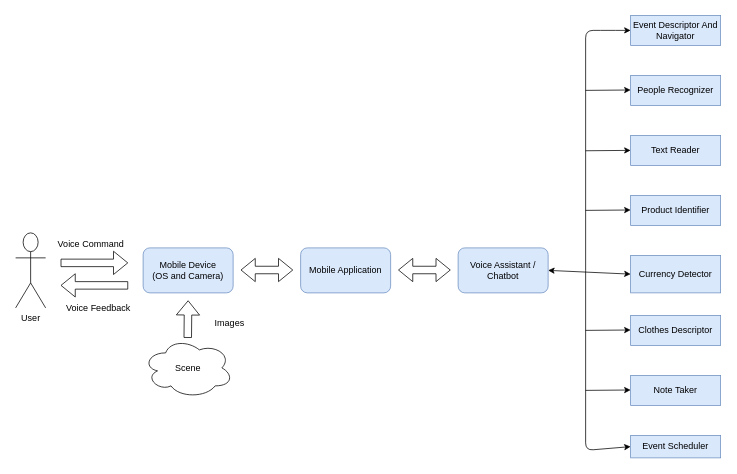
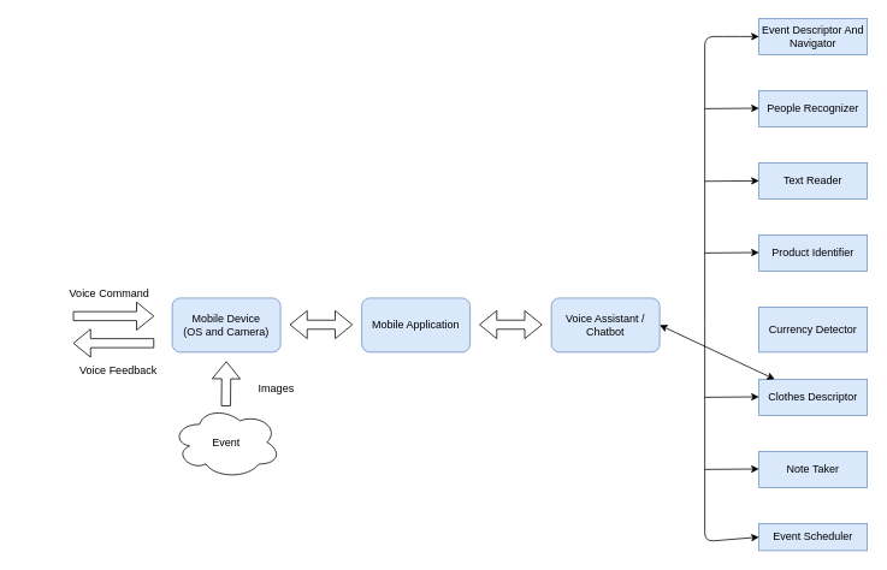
  <mxCell id="0" />
  <mxCell id="1" parent="0" />
- <mxCell id="2" value="User" style="shape=umlActor;verticalLabelPosition=bottom;verticalAlign=top;html=1;outlineConnect=0;" vertex="1" parent="1"><mxGeometry x="20" y="310" width="40" height="100" as="geometry" /></mxCell>
  <mxCell id="3" value="Mobile Device &lt;br&gt;(OS and Camera)" style="rounded=1;whiteSpace=wrap;html=1;fillColor=#dae8fc;strokeColor=#6c8ebf;" vertex="1" parent="1"><mxGeometry x="190" y="330" width="120" height="60" as="geometry" /></mxCell>
  <mxCell id="4" value="Mobile Application" style="rounded=1;whiteSpace=wrap;html=1;fillColor=#dae8fc;strokeColor=#6c8ebf;" vertex="1" parent="1"><mxGeometry x="400" y="330" width="120" height="60" as="geometry" /></mxCell>
  <mxCell id="5" value="Voice Assistant / Chatbot" style="rounded=1;whiteSpace=wrap;html=1;fillColor=#dae8fc;strokeColor=#6c8ebf;" vertex="1" parent="1"><mxGeometry x="610" y="330" width="120" height="60" as="geometry" /></mxCell>
- <mxCell id="6" value="Scene" style="ellipse;shape=cloud;whiteSpace=wrap;html=1;" vertex="1" parent="1"><mxGeometry x="190" y="450" width="120" height="80" as="geometry" /></mxCell>
+ <mxCell id="6" value="Event" style="ellipse;shape=cloud;whiteSpace=wrap;html=1;" vertex="1" parent="1"><mxGeometry x="190" y="450" width="120" height="80" as="geometry" /></mxCell>
  <mxCell id="7" value="" style="shape=flexArrow;endArrow=classic;startArrow=classic;html=1;" edge="1" parent="1"><mxGeometry width="50" height="50" relative="1" as="geometry"><mxPoint x="320" y="359.5" as="sourcePoint" /><mxPoint x="390" y="359.5" as="targetPoint" /></mxGeometry></mxCell>
  <mxCell id="8" value="" style="shape=flexArrow;endArrow=classic;startArrow=classic;html=1;" edge="1" parent="1"><mxGeometry width="50" height="50" relative="1" as="geometry"><mxPoint x="530" y="359.5" as="sourcePoint" /><mxPoint x="600" y="359.5" as="targetPoint" /></mxGeometry></mxCell>
  <mxCell id="9" value="" style="shape=flexArrow;endArrow=classic;html=1;" edge="1" parent="1"><mxGeometry width="50" height="50" relative="1" as="geometry"><mxPoint x="249.5" y="450" as="sourcePoint" /><mxPoint x="250" y="400" as="targetPoint" /></mxGeometry></mxCell>
  <mxCell id="10" value="Event Descriptor And Navigator" style="rounded=0;whiteSpace=wrap;html=1;fillColor=#dae8fc;strokeColor=#6c8ebf;" vertex="1" parent="1"><mxGeometry x="840" y="20" width="120" height="40" as="geometry" /></mxCell>
  <mxCell id="11" value="People Recognizer" style="rounded=0;whiteSpace=wrap;html=1;fillColor=#dae8fc;strokeColor=#6c8ebf;" vertex="1" parent="1"><mxGeometry x="840" y="100" width="120" height="40" as="geometry" /></mxCell>
  <mxCell id="12" value="Text Reader" style="rounded=0;whiteSpace=wrap;html=1;fillColor=#dae8fc;strokeColor=#6c8ebf;" vertex="1" parent="1"><mxGeometry x="840" y="180" width="120" height="40" as="geometry" /></mxCell>
  <mxCell id="13" value="Product Identifier" style="rounded=0;whiteSpace=wrap;html=1;fillColor=#dae8fc;strokeColor=#6c8ebf;" vertex="1" parent="1"><mxGeometry x="840" y="260" width="120" height="40" as="geometry" /></mxCell>
  <mxCell id="14" value="Currency Detector" style="rounded=0;whiteSpace=wrap;html=1;fillColor=#dae8fc;strokeColor=#6c8ebf;" vertex="1" parent="1"><mxGeometry x="840" y="340" width="120" height="50" as="geometry" /></mxCell>
  <mxCell id="15" value="Clothes Descriptor" style="rounded=0;whiteSpace=wrap;html=1;fillColor=#dae8fc;strokeColor=#6c8ebf;" vertex="1" parent="1"><mxGeometry x="840" y="420" width="120" height="40" as="geometry" /></mxCell>
  <mxCell id="16" value="Note Taker" style="rounded=0;whiteSpace=wrap;html=1;fillColor=#dae8fc;strokeColor=#6c8ebf;" vertex="1" parent="1"><mxGeometry x="840" y="500" width="120" height="40" as="geometry" /></mxCell>
  <mxCell id="17" value="Event Scheduler" style="rounded=0;whiteSpace=wrap;html=1;fillColor=#dae8fc;strokeColor=#6c8ebf;" vertex="1" parent="1"><mxGeometry x="840" y="580" width="120" height="30" as="geometry" /></mxCell>
- <mxCell id="18" value="" style="endArrow=classic;html=1;exitX=1;exitY=0.5;exitDx=0;exitDy=0;entryX=0;entryY=0.5;entryDx=0;entryDy=0;entryPerimeter=0;startArrow=classic;startFill=1;" edge="1" parent="1" source="5" target="14"><mxGeometry width="50" height="50" relative="1" as="geometry"><mxPoint x="730" y="390" as="sourcePoint" /><mxPoint x="830" y="360" as="targetPoint" /></mxGeometry></mxCell>
+ <mxCell id="18" value="" style="endArrow=classic;html=1;exitX=1;exitY=0.5;exitDx=0;exitDy=0;startArrow=classic;startFill=1;" edge="1" parent="1" source="5" target="15"><mxGeometry width="50" height="50" relative="1" as="geometry"><mxPoint x="730" y="390" as="sourcePoint" /><mxPoint x="830" y="360" as="targetPoint" /></mxGeometry></mxCell>
  <mxCell id="19" value="" style="endArrow=classic;html=1;entryX=0;entryY=0.5;entryDx=0;entryDy=0;" edge="1" parent="1" target="10"><mxGeometry width="50" height="50" relative="1" as="geometry"><mxPoint x="780" y="360" as="sourcePoint" /><mxPoint x="780" as="targetPoint" y="50" /><Array as="points"><mxPoint x="780" y="40" /><mxPoint x="810" y="40" /></Array></mxGeometry></mxCell>
  <mxCell id="20" value="" style="endArrow=classic;html=1;entryX=0;entryY=0.5;entryDx=0;entryDy=0;" edge="1" parent="1" target="17"><mxGeometry width="50" height="50" relative="1" as="geometry"><mxPoint x="780" y="360" as="sourcePoint" /><mxPoint x="840" y="680" as="targetPoint" /><Array as="points"><mxPoint x="780" y="600" /></Array></mxGeometry></mxCell>
  <mxCell id="21" value="" style="endArrow=classic;html=1;" edge="1" parent="1"><mxGeometry width="50" height="50" relative="1" as="geometry"><mxPoint x="780" y="120" as="sourcePoint" /><mxPoint x="840" y="119.5" as="targetPoint" /></mxGeometry></mxCell>
  <mxCell id="22" value="" style="endArrow=classic;html=1;" edge="1" parent="1"><mxGeometry width="50" height="50" relative="1" as="geometry"><mxPoint x="780" y="200.5" as="sourcePoint" /><mxPoint x="840" y="200" as="targetPoint" /></mxGeometry></mxCell>
  <mxCell id="23" value="" style="endArrow=classic;html=1;" edge="1" parent="1"><mxGeometry width="50" height="50" relative="1" as="geometry"><mxPoint x="780" y="280" as="sourcePoint" /><mxPoint x="840" y="279.5" as="targetPoint" /></mxGeometry></mxCell>
  <mxCell id="24" value="" style="endArrow=classic;html=1;" edge="1" parent="1"><mxGeometry width="50" height="50" relative="1" as="geometry"><mxPoint x="780" y="440" as="sourcePoint" /><mxPoint x="840" y="439.5" as="targetPoint" /></mxGeometry></mxCell>
  <mxCell id="25" value="" style="endArrow=classic;html=1;" edge="1" parent="1"><mxGeometry width="50" height="50" relative="1" as="geometry"><mxPoint x="780" y="520" as="sourcePoint" /><mxPoint x="840" y="519.5" as="targetPoint" /></mxGeometry></mxCell>
  <mxCell id="26" value="Voice Command" style="text;html=1;align=center;verticalAlign=middle;resizable=0;points=[];autosize=1;" vertex="1" parent="1"><mxGeometry x="70" y="315" width="100" height="20" as="geometry" /></mxCell>
  <mxCell id="27" value="Voice Feedback" style="text;html=1;align=center;verticalAlign=middle;resizable=0;points=[];autosize=1;" vertex="1" parent="1"><mxGeometry x="80" y="400" width="100" height="20" as="geometry" /></mxCell>
  <mxCell id="28" value="" style="shape=flexArrow;endArrow=classic;html=1;" edge="1" parent="1"><mxGeometry width="50" height="50" relative="1" as="geometry"><mxPoint x="80" y="350" as="sourcePoint" /><mxPoint x="170" y="350" as="targetPoint" /></mxGeometry></mxCell>
  <mxCell id="29" value="" style="shape=flexArrow;endArrow=classic;html=1;" edge="1" parent="1"><mxGeometry width="50" height="50" relative="1" as="geometry"><mxPoint x="170" y="380" as="sourcePoint" /><mxPoint x="80" y="380" as="targetPoint" /></mxGeometry></mxCell>
  <mxCell id="30" value="Images" style="text;html=1;align=center;verticalAlign=middle;resizable=0;points=[];autosize=1;" vertex="1" parent="1"><mxGeometry x="280" y="420" width="50" height="20" as="geometry" /></mxCell>
